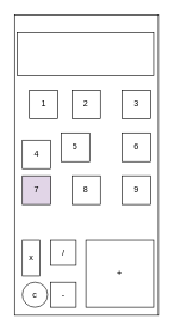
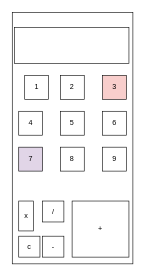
  <mxCell id="0" />
  <mxCell id="1" parent="0" />
  <mxCell id="2" value="" style="rounded=0;whiteSpace=wrap;html=1;" vertex="1" parent="1"><mxGeometry x="20" y="20" width="201.6" height="420" as="geometry" /></mxCell>
  <mxCell id="3" value="" style="rounded=0;whiteSpace=wrap;html=1;" vertex="1" parent="1"><mxGeometry x="24" y="45" width="191" height="60" as="geometry" /></mxCell>
  <mxCell id="4" value="1" style="rounded=0;whiteSpace=wrap;html=1;" vertex="1" parent="1"><mxGeometry x="40.8" y="125" width="40" height="40" as="geometry" /></mxCell>
  <mxCell id="5" value="2" style="rounded=0;whiteSpace=wrap;html=1;" vertex="1" parent="1"><mxGeometry x="100.3" y="125" width="40" height="40" as="geometry" /></mxCell>
- <mxCell id="6" value="3" style="rounded=0;whiteSpace=wrap;html=1;" vertex="1" parent="1"><mxGeometry x="170.8" y="125" width="40" height="40" as="geometry" /></mxCell>
+ <mxCell id="6" value="3" style="rounded=0;whiteSpace=wrap;html=1;fillColor=#f8cecc;" vertex="1" parent="1"><mxGeometry x="170.8" y="125" width="40" height="40" as="geometry" /></mxCell>
  <mxCell id="7" value="7" style="rounded=0;whiteSpace=wrap;html=1;fillColor=#e1d5e7;" vertex="1" parent="1"><mxGeometry x="30.8" y="245" width="40" height="40" as="geometry" /></mxCell>
  <mxCell id="8" value="8" style="rounded=0;whiteSpace=wrap;html=1;" vertex="1" parent="1"><mxGeometry x="100.3" y="245" width="40" height="40" as="geometry" /></mxCell>
  <mxCell id="9" value="9" style="rounded=0;whiteSpace=wrap;html=1;" vertex="1" parent="1"><mxGeometry x="170.8" y="245" width="40" height="40" as="geometry" /></mxCell>
- <mxCell id="10" value="4" style="rounded=0;whiteSpace=wrap;html=1;" vertex="1" parent="1"><mxGeometry x="30.8" y="195" width="40" height="40" as="geometry" /></mxCell>
- <mxCell id="11" value="5" style="rounded=0;whiteSpace=wrap;html=1;" vertex="1" parent="1"><mxGeometry x="85.3" y="185" width="40" height="40" as="geometry" /></mxCell>
+ <mxCell id="10" value="4" style="rounded=0;whiteSpace=wrap;html=1;" vertex="1" parent="1"><mxGeometry x="30.8" y="185" width="40" height="40" as="geometry" /></mxCell>
+ <mxCell id="11" value="5" style="rounded=0;whiteSpace=wrap;html=1;" vertex="1" parent="1"><mxGeometry x="100.3" y="185" width="40" height="40" as="geometry" /></mxCell>
  <mxCell id="12" value="6" style="rounded=0;whiteSpace=wrap;html=1;" vertex="1" parent="1"><mxGeometry x="170.8" y="185" width="40" height="40" as="geometry" /></mxCell>
  <mxCell id="13" value="+" style="rounded=0;whiteSpace=wrap;html=1;" vertex="1" parent="1"><mxGeometry x="120" y="335" width="95" height="93.75" as="geometry" /></mxCell>
- <mxCell id="14" value="c" style="ellipse;whiteSpace=wrap;html=1;" vertex="1" parent="1"><mxGeometry x="30.8" y="393.75" width="35.47" height="35" as="geometry" /></mxCell>
+ <mxCell id="14" value="c" style="rounded=0;whiteSpace=wrap;html=1;" vertex="1" parent="1"><mxGeometry x="30.8" y="393.75" width="35.47" height="35" as="geometry" /></mxCell>
  <mxCell id="15" value="x" style="rounded=0;whiteSpace=wrap;html=1;" vertex="1" parent="1"><mxGeometry x="30.8" y="335" width="25" height="50" as="geometry" /></mxCell>
  <mxCell id="16" value="-" style="rounded=0;whiteSpace=wrap;html=1;" vertex="1" parent="1"><mxGeometry x="70.8" y="393.75" width="35.47" height="35" as="geometry" /></mxCell>
  <mxCell id="17" value="/" style="rounded=0;whiteSpace=wrap;html=1;" vertex="1" parent="1"><mxGeometry x="70.8" y="335" width="35.47" height="35" as="geometry" /></mxCell>
